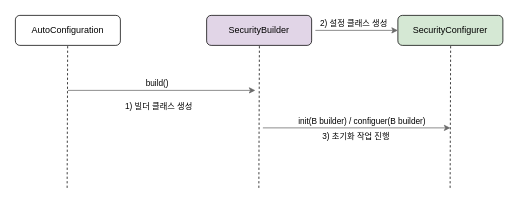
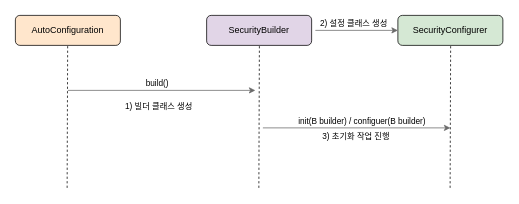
  <mxCell id="0" />
  <mxCell id="1" parent="0" />
- <mxCell id="2" value="AutoConfiguration" style="rounded=1;whiteSpace=wrap;html=1;" vertex="1" parent="1"><mxGeometry x="20" y="20" width="140" height="40" as="geometry" /></mxCell>
+ <mxCell id="2" value="AutoConfiguration" style="rounded=1;whiteSpace=wrap;html=1;fillColor=#ffe6cc;" vertex="1" parent="1"><mxGeometry x="20" y="20" width="140" height="40" as="geometry" /></mxCell>
  <mxCell id="3" value="SecurityBuilder" style="rounded=1;whiteSpace=wrap;html=1;fillColor=#e1d5e7;" vertex="1" parent="1"><mxGeometry x="275" y="20" width="140" height="40" as="geometry" /></mxCell>
  <mxCell id="4" value="SecurityConfigurer" style="rounded=1;whiteSpace=wrap;html=1;fillColor=#d5e8d4;" vertex="1" parent="1"><mxGeometry x="530" y="20" width="140" height="40" as="geometry" /></mxCell>
  <mxCell id="5" value="" style="endArrow=none;dashed=1;html=1;rounded=0;" edge="1" parent="1"><mxGeometry width="50" height="50" relative="1" as="geometry"><mxPoint x="89" y="250" as="sourcePoint" /><mxPoint x="89.71" y="60" as="targetPoint" /></mxGeometry></mxCell>
  <mxCell id="6" value="" style="endArrow=none;dashed=1;html=1;rounded=0;" edge="1" parent="1"><mxGeometry width="50" height="50" relative="1" as="geometry"><mxPoint x="344.64" y="250" as="sourcePoint" /><mxPoint x="345.35" y="60" as="targetPoint" /></mxGeometry></mxCell>
  <mxCell id="7" value="" style="endArrow=none;dashed=1;html=1;rounded=0;" edge="1" parent="1"><mxGeometry width="50" height="50" relative="1" as="geometry"><mxPoint x="599.65" y="250" as="sourcePoint" /><mxPoint x="600.36" y="60" as="targetPoint" /></mxGeometry></mxCell>
  <mxCell id="8" value="" style="endArrow=classic;html=1;rounded=0;strokeColor=#696969;entryX=0;entryY=0.5;entryDx=0;entryDy=0;" edge="1" parent="1" target="4"><mxGeometry width="50" height="50" relative="1" as="geometry"><mxPoint x="420" y="40" as="sourcePoint" /><mxPoint x="640" y="39.71" as="targetPoint" /></mxGeometry></mxCell>
  <mxCell id="9" value="2) 설정 클래스 생성" style="edgeLabel;html=1;align=center;verticalAlign=middle;resizable=0;points=[];" vertex="1" connectable="0" parent="8"><mxGeometry x="-0.494" y="-1" relative="1" as="geometry"><mxPoint x="22" y="-11" as="offset" /></mxGeometry></mxCell>
  <mxCell id="10" value="" style="endArrow=classic;html=1;rounded=0;strokeColor=#696969;" edge="1" parent="1"><mxGeometry width="50" height="50" relative="1" as="geometry"><mxPoint x="350" y="170" as="sourcePoint" /><mxPoint x="600" y="170" as="targetPoint" /></mxGeometry></mxCell>
  <mxCell id="11" value="init(B builder) / configuer(B builder)" style="edgeLabel;html=1;align=center;verticalAlign=middle;resizable=0;points=[];" vertex="1" connectable="0" parent="10"><mxGeometry x="0.126" y="1" relative="1" as="geometry"><mxPoint x="-10" y="-9" as="offset" /></mxGeometry></mxCell>
  <mxCell id="12" value="3) 초기화 작업 진행" style="edgeLabel;html=1;align=center;verticalAlign=middle;resizable=0;points=[];" vertex="1" connectable="0" parent="10"><mxGeometry x="-0.019" relative="1" as="geometry"><mxPoint y="10" as="offset" /></mxGeometry></mxCell>
  <mxCell id="13" value="" style="endArrow=classic;html=1;rounded=0;strokeColor=#696969;" edge="1" parent="1"><mxGeometry width="50" height="50" relative="1" as="geometry"><mxPoint x="90" y="120" as="sourcePoint" /><mxPoint x="340" y="120" as="targetPoint" /></mxGeometry></mxCell>
  <mxCell id="14" value="build()" style="edgeLabel;html=1;align=center;verticalAlign=middle;resizable=0;points=[];" vertex="1" connectable="0" parent="13"><mxGeometry x="-0.053" y="1" relative="1" as="geometry"><mxPoint y="-9" as="offset" /></mxGeometry></mxCell>
  <mxCell id="15" value="1) 빌더 클래스 생성" style="edgeLabel;html=1;align=center;verticalAlign=middle;resizable=0;points=[];" vertex="1" connectable="0" parent="13"><mxGeometry x="0.297" relative="1" as="geometry"><mxPoint x="-42" y="20" as="offset" /></mxGeometry></mxCell>
